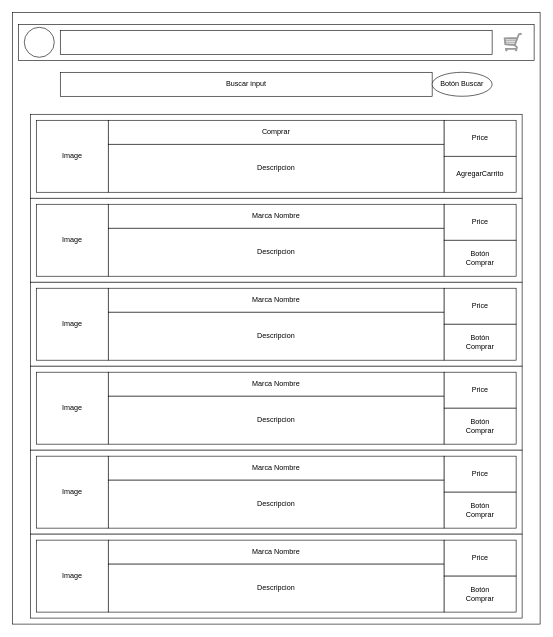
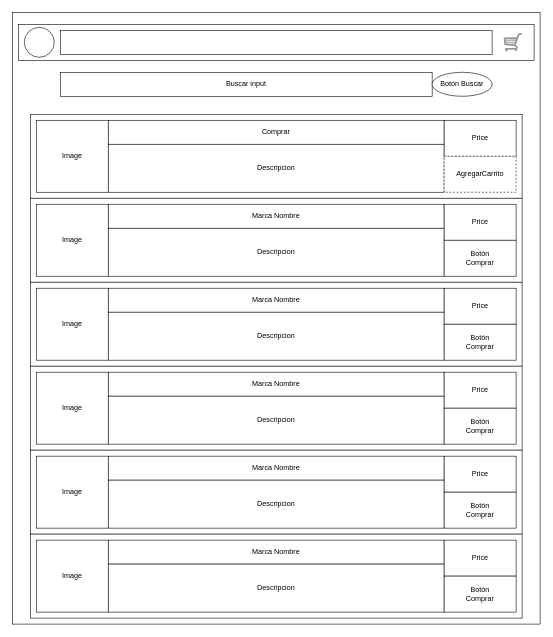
  <mxCell id="0" />
  <mxCell id="1" parent="0" />
  <mxCell id="2" value="" style="rounded=0;whiteSpace=wrap;html=1;" vertex="1" parent="1"><mxGeometry x="20" y="20" width="880" height="1020" as="geometry" /></mxCell>
  <mxCell id="3" value="" style="rounded=0;whiteSpace=wrap;html=1;" vertex="1" parent="1"><mxGeometry x="30" y="40" width="860" height="60" as="geometry" /></mxCell>
  <mxCell id="4" value="" style="ellipse;whiteSpace=wrap;html=1;aspect=fixed;" vertex="1" parent="1"><mxGeometry x="40" y="45" width="50" height="50" as="geometry" /></mxCell>
  <mxCell id="5" value="" style="rounded=0;whiteSpace=wrap;html=1;" vertex="1" parent="1"><mxGeometry x="100" y="50" width="720" height="40" as="geometry" /></mxCell>
  <mxCell id="6" value="" style="verticalLabelPosition=bottom;shadow=0;dashed=0;align=center;html=1;verticalAlign=top;strokeWidth=1;shape=mxgraph.mockup.misc.shoppingCart;strokeColor=#999999;" vertex="1" parent="1"><mxGeometry x="840" y="55" width="30" height="30" as="geometry" /></mxCell>
  <mxCell id="7" value="" style="rounded=0;whiteSpace=wrap;html=1;" vertex="1" parent="1"><mxGeometry x="50" y="190" width="820" height="140" as="geometry" /></mxCell>
  <mxCell id="8" value="Image" style="whiteSpace=wrap;html=1;aspect=fixed;" vertex="1" parent="1"><mxGeometry x="60" y="200" width="120" height="120" as="geometry" /></mxCell>
  <mxCell id="9" value="Comprar" style="rounded=0;whiteSpace=wrap;html=1;" vertex="1" parent="1"><mxGeometry x="180" y="200" width="560" height="40" as="geometry" /></mxCell>
  <mxCell id="10" value="Descripcion" style="rounded=0;whiteSpace=wrap;html=1;" vertex="1" parent="1"><mxGeometry x="180" y="240" width="560" height="80" as="geometry" /></mxCell>
  <mxCell id="11" value="Price" style="rounded=0;whiteSpace=wrap;html=1;" vertex="1" parent="1"><mxGeometry x="740" y="200" width="120" height="60" as="geometry" /></mxCell>
- <mxCell id="12" value="AgregarCarrito" style="rounded=0;whiteSpace=wrap;html=1;" vertex="1" parent="1"><mxGeometry x="740" y="260" width="120" height="60" as="geometry" /></mxCell>
+ <mxCell id="12" value="AgregarCarrito" style="rounded=0;whiteSpace=wrap;html=1;dashed=1;" vertex="1" parent="1"><mxGeometry x="740" y="260" width="120" height="60" as="geometry" /></mxCell>
  <mxCell id="13" value="" style="rounded=0;whiteSpace=wrap;html=1;" vertex="1" parent="1"><mxGeometry x="50" y="330" width="820" height="140" as="geometry" /></mxCell>
  <mxCell id="14" value="Image" style="whiteSpace=wrap;html=1;aspect=fixed;" vertex="1" parent="1"><mxGeometry x="60" y="340" width="120" height="120" as="geometry" /></mxCell>
  <mxCell id="15" value="Marca Nombre" style="rounded=0;whiteSpace=wrap;html=1;" vertex="1" parent="1"><mxGeometry x="180" y="340" width="560" height="40" as="geometry" /></mxCell>
  <mxCell id="16" value="Descripcion" style="rounded=0;whiteSpace=wrap;html=1;" vertex="1" parent="1"><mxGeometry x="180" y="380" width="560" height="80" as="geometry" /></mxCell>
  <mxCell id="17" value="Price" style="rounded=0;whiteSpace=wrap;html=1;" vertex="1" parent="1"><mxGeometry x="740" y="340" width="120" height="60" as="geometry" /></mxCell>
  <mxCell id="18" value="Botón&lt;br&gt;Comprar" style="rounded=0;whiteSpace=wrap;html=1;" vertex="1" parent="1"><mxGeometry x="740" y="400" width="120" height="60" as="geometry" /></mxCell>
  <mxCell id="19" value="" style="rounded=0;whiteSpace=wrap;html=1;" vertex="1" parent="1"><mxGeometry x="50" y="470" width="820" height="140" as="geometry" /></mxCell>
  <mxCell id="20" value="Image" style="whiteSpace=wrap;html=1;aspect=fixed;" vertex="1" parent="1"><mxGeometry x="60" y="480" width="120" height="120" as="geometry" /></mxCell>
  <mxCell id="21" value="Marca Nombre" style="rounded=0;whiteSpace=wrap;html=1;" vertex="1" parent="1"><mxGeometry x="180" y="480" width="560" height="40" as="geometry" /></mxCell>
  <mxCell id="22" value="Descripcion" style="rounded=0;whiteSpace=wrap;html=1;" vertex="1" parent="1"><mxGeometry x="180" y="520" width="560" height="80" as="geometry" /></mxCell>
  <mxCell id="23" value="Price" style="rounded=0;whiteSpace=wrap;html=1;" vertex="1" parent="1"><mxGeometry x="740" y="480" width="120" height="60" as="geometry" /></mxCell>
  <mxCell id="24" value="Botón&lt;br&gt;Comprar" style="rounded=0;whiteSpace=wrap;html=1;" vertex="1" parent="1"><mxGeometry x="740" y="540" width="120" height="60" as="geometry" /></mxCell>
  <mxCell id="25" value="" style="rounded=0;whiteSpace=wrap;html=1;" vertex="1" parent="1"><mxGeometry x="50" y="610" width="820" height="140" as="geometry" /></mxCell>
  <mxCell id="26" value="Image" style="whiteSpace=wrap;html=1;aspect=fixed;" vertex="1" parent="1"><mxGeometry x="60" y="620" width="120" height="120" as="geometry" /></mxCell>
  <mxCell id="27" value="Marca Nombre" style="rounded=0;whiteSpace=wrap;html=1;" vertex="1" parent="1"><mxGeometry x="180" y="620" width="560" height="40" as="geometry" /></mxCell>
  <mxCell id="28" value="Descripcion" style="rounded=0;whiteSpace=wrap;html=1;" vertex="1" parent="1"><mxGeometry x="180" y="660" width="560" height="80" as="geometry" /></mxCell>
  <mxCell id="29" value="Price" style="rounded=0;whiteSpace=wrap;html=1;" vertex="1" parent="1"><mxGeometry x="740" y="620" width="120" height="60" as="geometry" /></mxCell>
  <mxCell id="30" value="Botón&lt;br&gt;Comprar" style="rounded=0;whiteSpace=wrap;html=1;" vertex="1" parent="1"><mxGeometry x="740" y="680" width="120" height="60" as="geometry" /></mxCell>
  <mxCell id="31" value="Buscar input" style="rounded=0;whiteSpace=wrap;html=1;" vertex="1" parent="1"><mxGeometry x="100" y="120" width="620" height="40" as="geometry" /></mxCell>
  <mxCell id="32" value="Botón Buscar" style="ellipse;whiteSpace=wrap;html=1;" vertex="1" parent="1"><mxGeometry x="720" y="120" width="100" height="40" as="geometry" /></mxCell>
  <mxCell id="33" value="" style="rounded=0;whiteSpace=wrap;html=1;" vertex="1" parent="1"><mxGeometry x="50" y="750" width="820" height="140" as="geometry" /></mxCell>
  <mxCell id="34" value="Image" style="whiteSpace=wrap;html=1;aspect=fixed;" vertex="1" parent="1"><mxGeometry x="60" y="760" width="120" height="120" as="geometry" /></mxCell>
  <mxCell id="35" value="Marca Nombre" style="rounded=0;whiteSpace=wrap;html=1;" vertex="1" parent="1"><mxGeometry x="180" y="760" width="560" height="40" as="geometry" /></mxCell>
  <mxCell id="36" value="Descripcion" style="rounded=0;whiteSpace=wrap;html=1;" vertex="1" parent="1"><mxGeometry x="180" y="800" width="560" height="80" as="geometry" /></mxCell>
  <mxCell id="37" value="Price" style="rounded=0;whiteSpace=wrap;html=1;" vertex="1" parent="1"><mxGeometry x="740" y="760" width="120" height="60" as="geometry" /></mxCell>
  <mxCell id="38" value="Botón&lt;br&gt;Comprar" style="rounded=0;whiteSpace=wrap;html=1;" vertex="1" parent="1"><mxGeometry x="740" y="820" width="120" height="60" as="geometry" /></mxCell>
  <mxCell id="39" value="" style="rounded=0;whiteSpace=wrap;html=1;" vertex="1" parent="1"><mxGeometry x="50" y="890" width="820" height="140" as="geometry" /></mxCell>
  <mxCell id="40" value="Image" style="whiteSpace=wrap;html=1;aspect=fixed;" vertex="1" parent="1"><mxGeometry x="60" y="900" width="120" height="120" as="geometry" /></mxCell>
  <mxCell id="41" value="Marca Nombre" style="rounded=0;whiteSpace=wrap;html=1;" vertex="1" parent="1"><mxGeometry x="180" y="900" width="560" height="40" as="geometry" /></mxCell>
  <mxCell id="42" value="Descripcion" style="rounded=0;whiteSpace=wrap;html=1;" vertex="1" parent="1"><mxGeometry x="180" y="940" width="560" height="80" as="geometry" /></mxCell>
  <mxCell id="43" value="Price" style="rounded=0;whiteSpace=wrap;html=1;" vertex="1" parent="1"><mxGeometry x="740" y="900" width="120" height="60" as="geometry" /></mxCell>
  <mxCell id="44" value="Botón&lt;br&gt;Comprar" style="rounded=0;whiteSpace=wrap;html=1;" vertex="1" parent="1"><mxGeometry x="740" y="960" width="120" height="60" as="geometry" /></mxCell>
